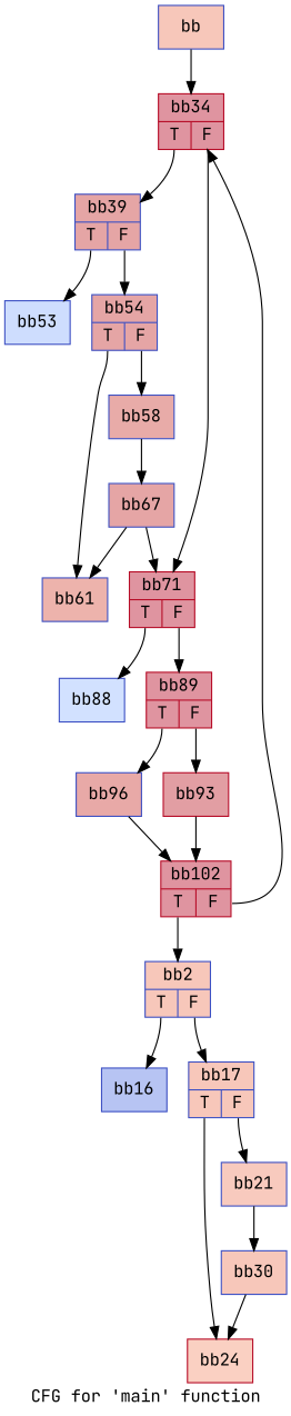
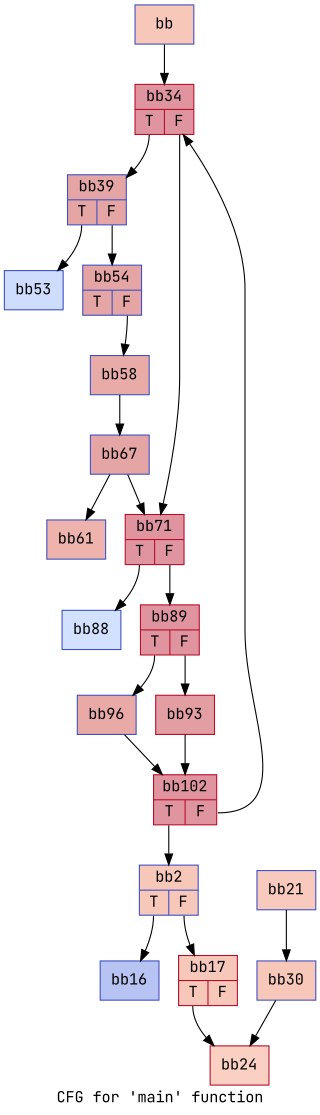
  digraph {
    fontname="JetBrains Mono"
    label="CFG for 'main' function"
    node [color="#3d50c3ff" fillcolor="#ec7f6370" fontname="JetBrains Mono" shape=record style=filled]
    edge [fontname="JetBrains Mono"]
    n1 [label="{bb}"]
    n2 [color="#b70d28ff" fillcolor="#b70d2870" label="{bb34|{<s0>T|<s1>F}}"]
    n3 [fillcolor="#c5333470" label="{bb39|{<s0>T|<s1>F}}"]
    n4 [color="#b70d28ff" fillcolor="#b70d2870" label="{bb71|{<s0>T|<s1>F}}"]
    n5 [fillcolor="#8fb1fe70" label="{bb53}"]
    n6 [fillcolor="#c5333470" label="{bb54|{<s0>T|<s1>F}}"]
    n7 [fillcolor="#9abbff70" label="{bb88}"]
    n8 [color="#b70d28ff" fillcolor="#b70d2870" label="{bb89|{<s0>T|<s1>F}}"]
    n9 [label="{bb2|{<s0>T|<s1>F}}"]
    n10 [fillcolor="#5b7ae570" label="{bb16}"]
-   n11 [label="{bb17|{<s0>T|<s1>F}}"]
+   n11 [color="#b70d28ff" label="{bb17|{<s0>T|<s1>F}}"]
    n12 [color="#b70d28ff" fillcolor="#f3947570" label="{bb24}"]
    n13 [fillcolor="#ef886b70" label="{bb21}"]
    n14 [label="{bb30}"]
    n15 [fillcolor="#d6524470" label="{bb61}"]
    n16 [fillcolor="#cc403a70" label="{bb58}"]
    n17 [fillcolor="#ca3b3770" label="{bb96}"]
    n18 [color="#b70d28ff" fillcolor="#be242e70" label="{bb93}"]
    n19 [fillcolor="#c5333470" label="{bb67}"]
    n20 [color="#b70d28ff" fillcolor="#b70d2870" label="{bb102|{<s0>T|<s1>F}}"]
    n1 -> n2
    n2 -> n3 [tailport=s0]
    n2 -> n4 [tailport=s1]
    n3 -> n5 [tailport=s0]
    n3 -> n6 [tailport=s1]
    n4 -> n7 [tailport=s0]
    n4 -> n8 [tailport=s1]
-   n6 -> n15 [tailport=s0]
    n6 -> n16 [tailport=s1]
    n8 -> n17 [tailport=s0]
    n8 -> n18 [tailport=s1]
    n9 -> n10 [tailport=s0]
    n9 -> n11 [tailport=s1]
    n11 -> n12 [tailport=s0]
-   n11 -> n13 [tailport=s1]
    n13 -> n14
    n14 -> n12
    n16 -> n19
    n17 -> n20
    n18 -> n20
    n19 -> n4
    n19 -> n15
    n20 -> n2 [tailport=s1]
    n20 -> n9 [tailport=s0]
  }
